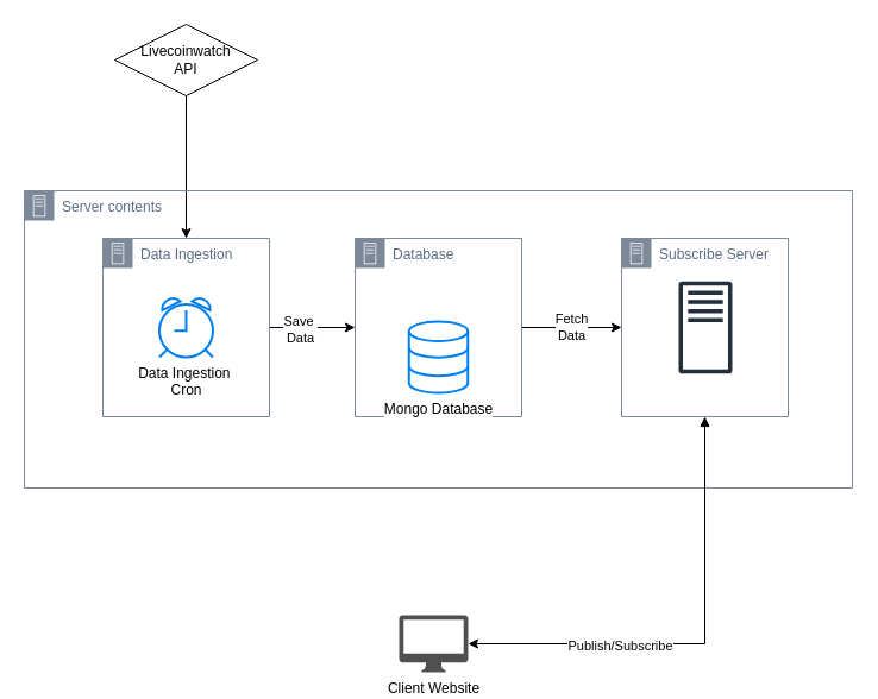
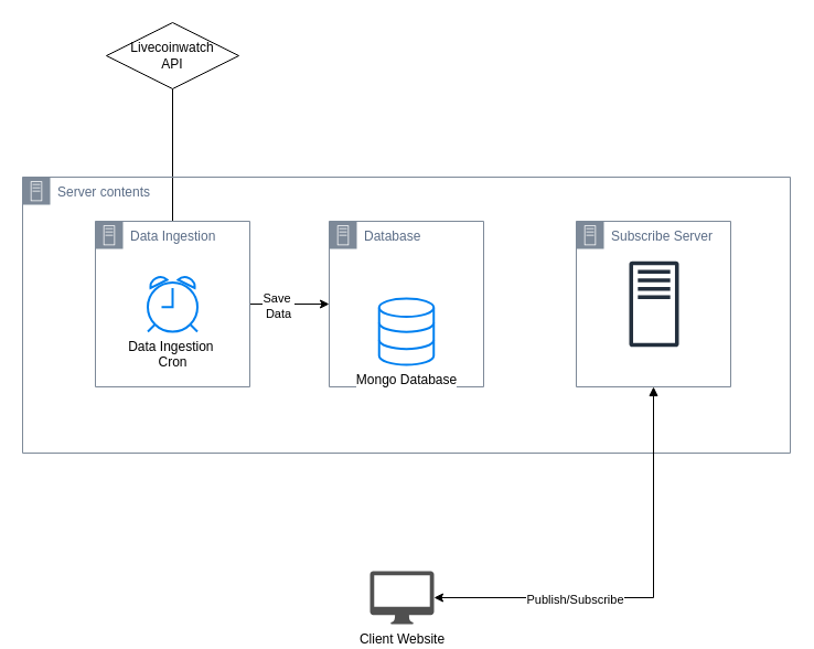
  <mxCell id="0" />
  <mxCell id="1" parent="0" />
- <mxCell id="2" style="edgeStyle=orthogonalEdgeStyle;rounded=0;orthogonalLoop=1;jettySize=auto;html=1;entryX=0.5;entryY=0;entryDx=0;entryDy=0;" edge="1" parent="1" source="3" target="6"><mxGeometry relative="1" as="geometry" /></mxCell>
+ <mxCell id="2" style="edgeStyle=orthogonalEdgeStyle;rounded=0;orthogonalLoop=1;jettySize=auto;html=1;entryX=0.5;entryY=0;entryDx=0;entryDy=0;endArrow=none;" edge="1" parent="1" source="3" target="6"><mxGeometry relative="1" as="geometry" /></mxCell>
  <mxCell id="3" value="Livecoinwatch&lt;div&gt;API&lt;/div&gt;" style="rhombus;whiteSpace=wrap;html=1;" vertex="1" parent="1"><mxGeometry x="96" y="20" width="120" height="60" as="geometry" /></mxCell>
  <mxCell id="4" style="edgeStyle=orthogonalEdgeStyle;rounded=0;orthogonalLoop=1;jettySize=auto;html=1;" edge="1" parent="1" source="6" target="13"><mxGeometry relative="1" as="geometry" /></mxCell>
  <mxCell id="5" value="Save&amp;nbsp;&lt;div&gt;Data&lt;/div&gt;" style="edgeLabel;html=1;align=center;verticalAlign=middle;resizable=0;points=[];" vertex="1" connectable="0" parent="4"><mxGeometry x="-0.294" y="-1" relative="1" as="geometry"><mxPoint as="offset" /></mxGeometry></mxCell>
  <mxCell id="6" value="Data Ingestion" style="points=[[0,0],[0.25,0],[0.5,0],[0.75,0],[1,0],[1,0.25],[1,0.5],[1,0.75],[1,1],[0.75,1],[0.5,1],[0.25,1],[0,1],[0,0.75],[0,0.5],[0,0.25]];outlineConnect=0;gradientColor=none;html=1;whiteSpace=wrap;fontSize=12;fontStyle=0;container=1;pointerEvents=0;collapsible=0;recursiveResize=0;shape=mxgraph.aws4.group;grIcon=mxgraph.aws4.group_on_premise;strokeColor=#7D8998;fillColor=none;verticalAlign=top;align=left;spacingLeft=30;fontColor=#5A6C86;dashed=0;" vertex="1" parent="1"><mxGeometry x="86" y="200" width="140" height="150" as="geometry" /></mxCell>
  <mxCell id="7" value="Data Ingestion&amp;nbsp;&lt;div&gt;Cron&lt;/div&gt;" style="html=1;verticalLabelPosition=bottom;align=center;labelBackgroundColor=#ffffff;verticalAlign=top;strokeWidth=2;strokeColor=#0080F0;shadow=0;dashed=0;shape=mxgraph.ios7.icons.alarm_clock;" vertex="1" parent="6"><mxGeometry x="47.5" y="50" width="45" height="50" as="geometry" /></mxCell>
  <mxCell id="8" value="Server contents" style="points=[[0,0],[0.25,0],[0.5,0],[0.75,0],[1,0],[1,0.25],[1,0.5],[1,0.75],[1,1],[0.75,1],[0.5,1],[0.25,1],[0,1],[0,0.75],[0,0.5],[0,0.25]];outlineConnect=0;gradientColor=none;html=1;whiteSpace=wrap;fontSize=12;fontStyle=0;container=1;pointerEvents=0;collapsible=0;recursiveResize=0;shape=mxgraph.aws4.group;grIcon=mxgraph.aws4.group_on_premise;strokeColor=#7D8998;fillColor=none;verticalAlign=top;align=left;spacingLeft=30;fontColor=#5A6C86;dashed=0;" vertex="1" parent="1"><mxGeometry x="20" y="160" width="696" height="250" as="geometry" /></mxCell>
  <mxCell id="9" value="Subscribe Server" style="points=[[0,0],[0.25,0],[0.5,0],[0.75,0],[1,0],[1,0.25],[1,0.5],[1,0.75],[1,1],[0.75,1],[0.5,1],[0.25,1],[0,1],[0,0.75],[0,0.5],[0,0.25]];outlineConnect=0;gradientColor=none;html=1;whiteSpace=wrap;fontSize=12;fontStyle=0;container=1;pointerEvents=0;collapsible=0;recursiveResize=0;shape=mxgraph.aws4.group;grIcon=mxgraph.aws4.group_on_premise;strokeColor=#7D8998;fillColor=none;verticalAlign=top;align=left;spacingLeft=30;fontColor=#5A6C86;dashed=0;" vertex="1" parent="8"><mxGeometry x="502" y="40" width="140" height="150" as="geometry" /></mxCell>
  <mxCell id="10" value="" style="sketch=0;outlineConnect=0;fontColor=#232F3E;gradientColor=none;fillColor=#232F3D;strokeColor=none;dashed=0;verticalLabelPosition=bottom;verticalAlign=top;align=center;html=1;fontSize=12;fontStyle=0;aspect=fixed;pointerEvents=1;shape=mxgraph.aws4.traditional_server;" vertex="1" parent="9"><mxGeometry x="48" y="36" width="45" height="78" as="geometry" /></mxCell>
- <mxCell id="11" style="edgeStyle=orthogonalEdgeStyle;rounded=0;orthogonalLoop=1;jettySize=auto;html=1;entryX=0;entryY=0.5;entryDx=0;entryDy=0;" edge="1" parent="8" source="13" target="9"><mxGeometry relative="1" as="geometry" /></mxCell>
- <mxCell id="12" value="Fetch&lt;div&gt;Data&lt;/div&gt;" style="edgeLabel;html=1;align=center;verticalAlign=middle;resizable=0;points=[];" vertex="1" connectable="0" parent="11"><mxGeometry x="-0.035" y="1" relative="1" as="geometry"><mxPoint as="offset" /></mxGeometry></mxCell>
  <mxCell id="13" value="Database" style="points=[[0,0],[0.25,0],[0.5,0],[0.75,0],[1,0],[1,0.25],[1,0.5],[1,0.75],[1,1],[0.75,1],[0.5,1],[0.25,1],[0,1],[0,0.75],[0,0.5],[0,0.25]];outlineConnect=0;gradientColor=none;html=1;whiteSpace=wrap;fontSize=12;fontStyle=0;container=1;pointerEvents=0;collapsible=0;recursiveResize=0;shape=mxgraph.aws4.group;grIcon=mxgraph.aws4.group_on_premise;strokeColor=#7D8998;fillColor=none;verticalAlign=top;align=left;spacingLeft=30;fontColor=#5A6C86;dashed=0;" vertex="1" parent="8"><mxGeometry x="278" y="40" width="140" height="150" as="geometry" /></mxCell>
  <mxCell id="14" value="Mongo Database" style="html=1;verticalLabelPosition=bottom;align=center;labelBackgroundColor=#ffffff;verticalAlign=top;strokeWidth=2;strokeColor=#0080F0;shadow=0;dashed=0;shape=mxgraph.ios7.icons.data;" vertex="1" parent="13"><mxGeometry x="45.25" y="70" width="49.49" height="60" as="geometry" /></mxCell>
  <mxCell id="15" value="Client&amp;nbsp;&lt;span style=&quot;background-color: initial;&quot;&gt;Website&lt;/span&gt;" style="sketch=0;pointerEvents=1;shadow=0;dashed=0;html=1;strokeColor=none;fillColor=#505050;labelPosition=center;verticalLabelPosition=bottom;verticalAlign=top;outlineConnect=0;align=center;shape=mxgraph.office.devices.mac_client;" vertex="1" parent="1"><mxGeometry x="335" y="517" width="58" height="48" as="geometry" /></mxCell>
  <mxCell id="16" style="edgeStyle=orthogonalEdgeStyle;rounded=0;orthogonalLoop=1;jettySize=auto;html=1;startArrow=block;startFill=1;" edge="1" parent="1" source="9" target="15"><mxGeometry relative="1" as="geometry"><Array as="points"><mxPoint x="592" y="541" /></Array></mxGeometry></mxCell>
  <mxCell id="17" value="Publish/Subscribe" style="edgeLabel;html=1;align=center;verticalAlign=middle;resizable=0;points=[];" vertex="1" connectable="0" parent="16"><mxGeometry x="0.347" y="1" relative="1" as="geometry"><mxPoint as="offset" /></mxGeometry></mxCell>
